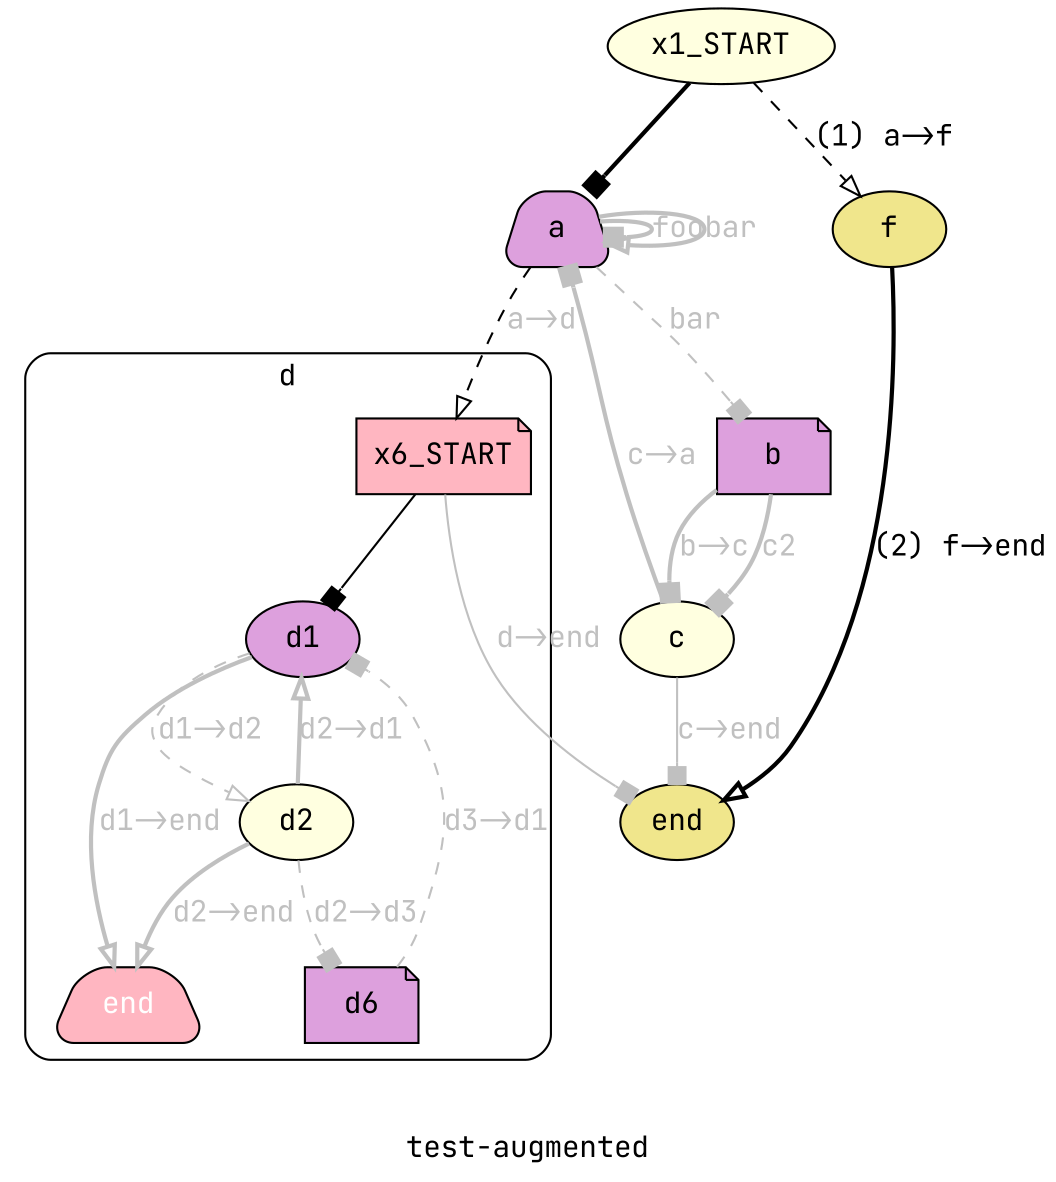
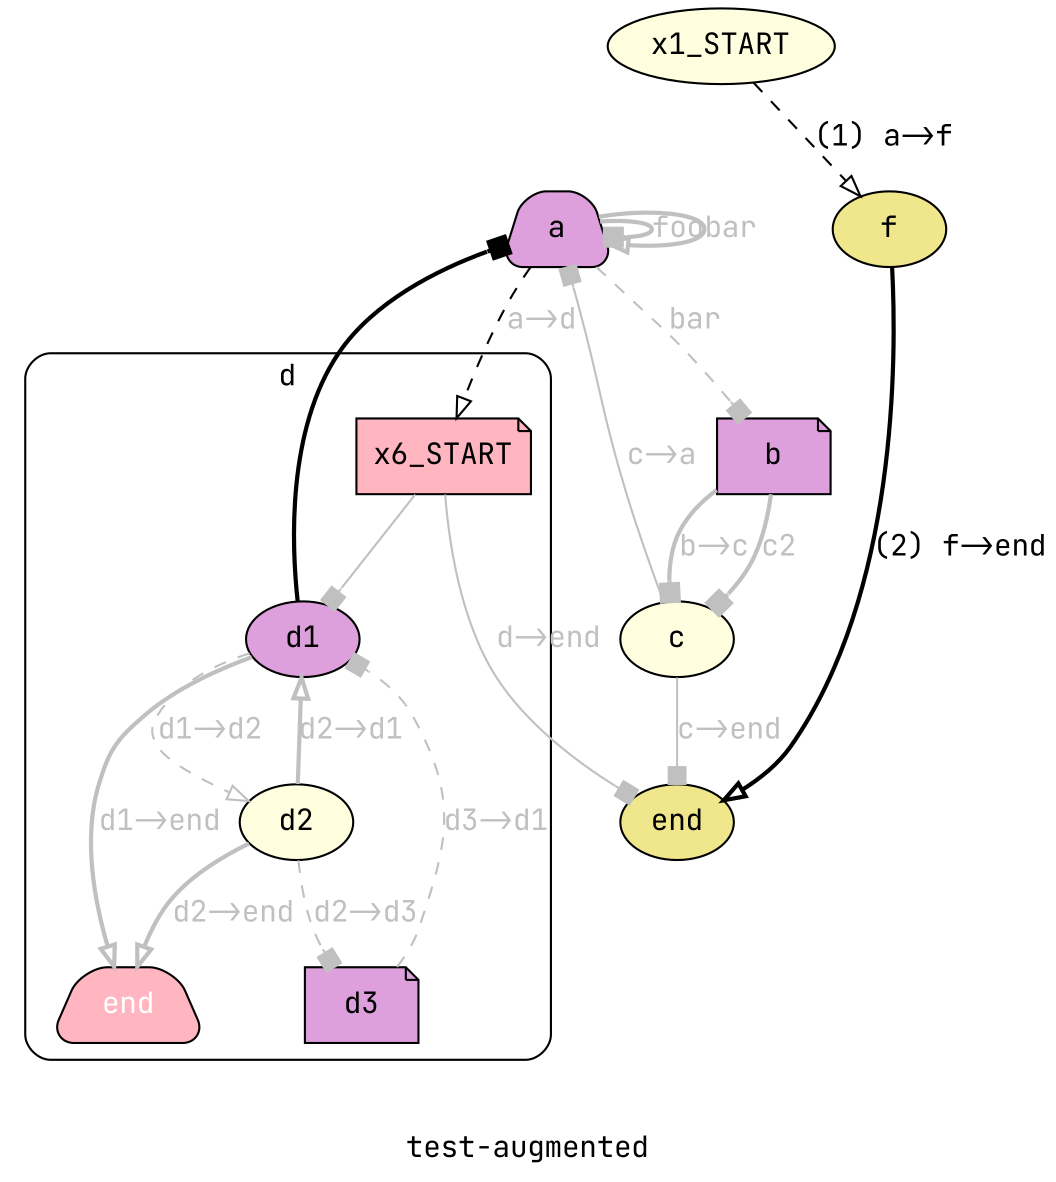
  digraph {
    fontname="JetBrains Mono"
    label="test-augmented"
    node [color=black fillcolor=plum fontcolor=black fontname="JetBrains Mono" shape=ellipse style="filled,rounded"]
    edge [arrowhead=box fontname="JetBrains Mono" style=bold color=gray fontcolor=gray]
    x6_START [fillcolor=lightpink shape=note style=filled]
    n2 [label=d1]
    n3 [fillcolor=lightyellow label=d2]
    n4 [fillcolor=lightpink fontcolor=white label=end shape=trapezium]
-   n5 [label=d6 shape=note]
+   n5 [label=d3 shape=note]
    n6 [fillcolor=khaki label=end]
    x1_START [fillcolor=lightyellow style=filled color="" fontcolor=""]
    n8 [label=a shape=trapezium]
    n9 [fillcolor=khaki label=f]
    n10 [label=b shape=note]
    n11 [fillcolor=lightyellow label=c]
    subgraph cluster_1 {
      fillcolor=white
      fontcolor=black
      label=d
      shape=box
      style="filled,rounded"
      x6_START
      n2
      n3
      n4
      n5
    }
-   x6_START -> n2 [style=solid color="" fontcolor=""]
+   x6_START -> n2 [style=solid fontcolor=""]
    x6_START -> n6 [label="d->end" style=solid]
    n2 -> n3 [arrowhead=onormal label="d1->d2" style=dashed]
    n2 -> n4 [arrowhead=onormal label="d1->end"]
    n3 -> n2 [arrowhead=onormal label="d2->d1"]
    n3 -> n4 [arrowhead=onormal label="d2->end"]
    n3 -> n5 [label="d2->d3" style=dashed]
    n5 -> n2 [label="d3->d1" style=dashed]
-   x1_START -> n8 [color="" fontcolor=""]
+   n2 -> n8 [color="" fontcolor=""]
    x1_START -> n9 [arrowhead=onormal color=black fontcolor=black label="(1) a->f" style=dashed]
    n8 -> x6_START [arrowhead=onormal color=black label="a->d" style=dashed]
    n8 -> n8 [label=foo]
    n8 -> n8 [arrowhead=onormal label=bar]
    n8 -> n10 [label=bar style=dashed]
    n9 -> n6 [arrowhead=onormal color=black fontcolor=black label="(2) f->end"]
    n10 -> n11 [label="b->c"]
    n10 -> n11 [label=c2]
    n11 -> n6 [label="c->end" style=solid]
-   n11 -> n8 [label="c->a"]
+   n11 -> n8 [label="c->a" style=solid]
  }
